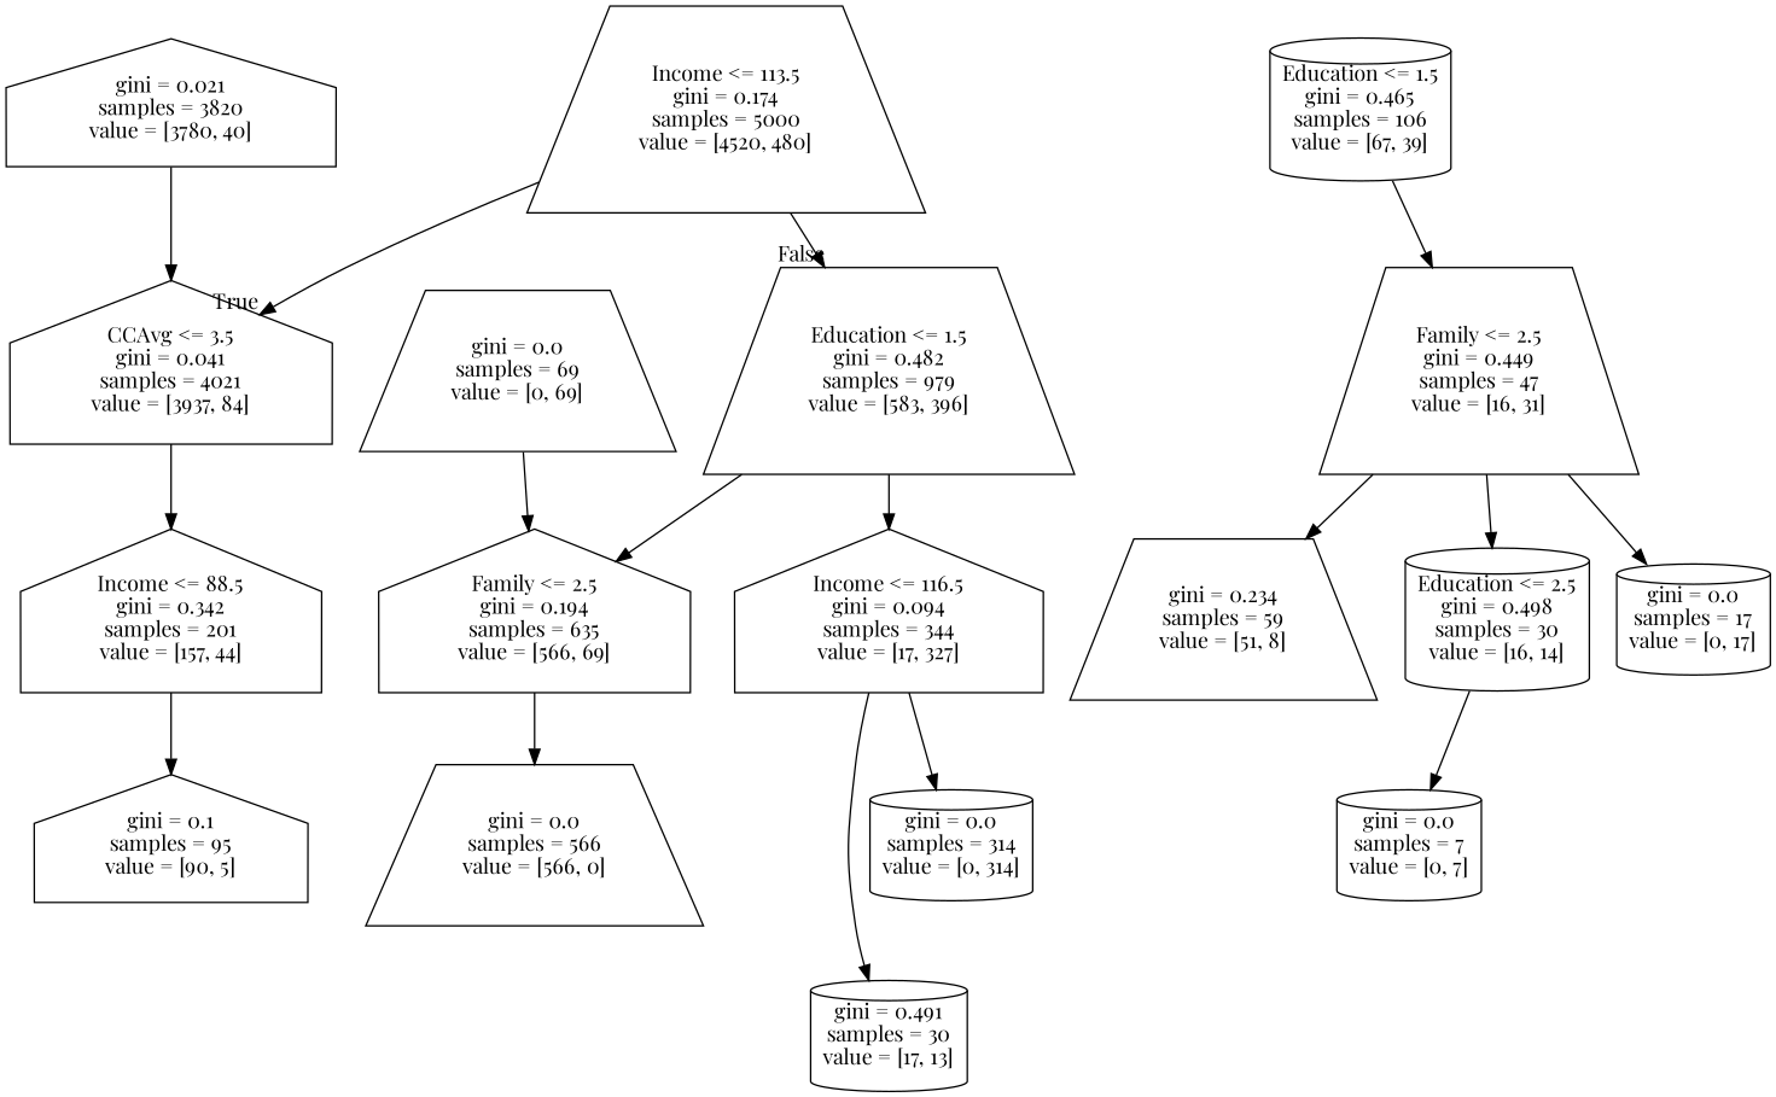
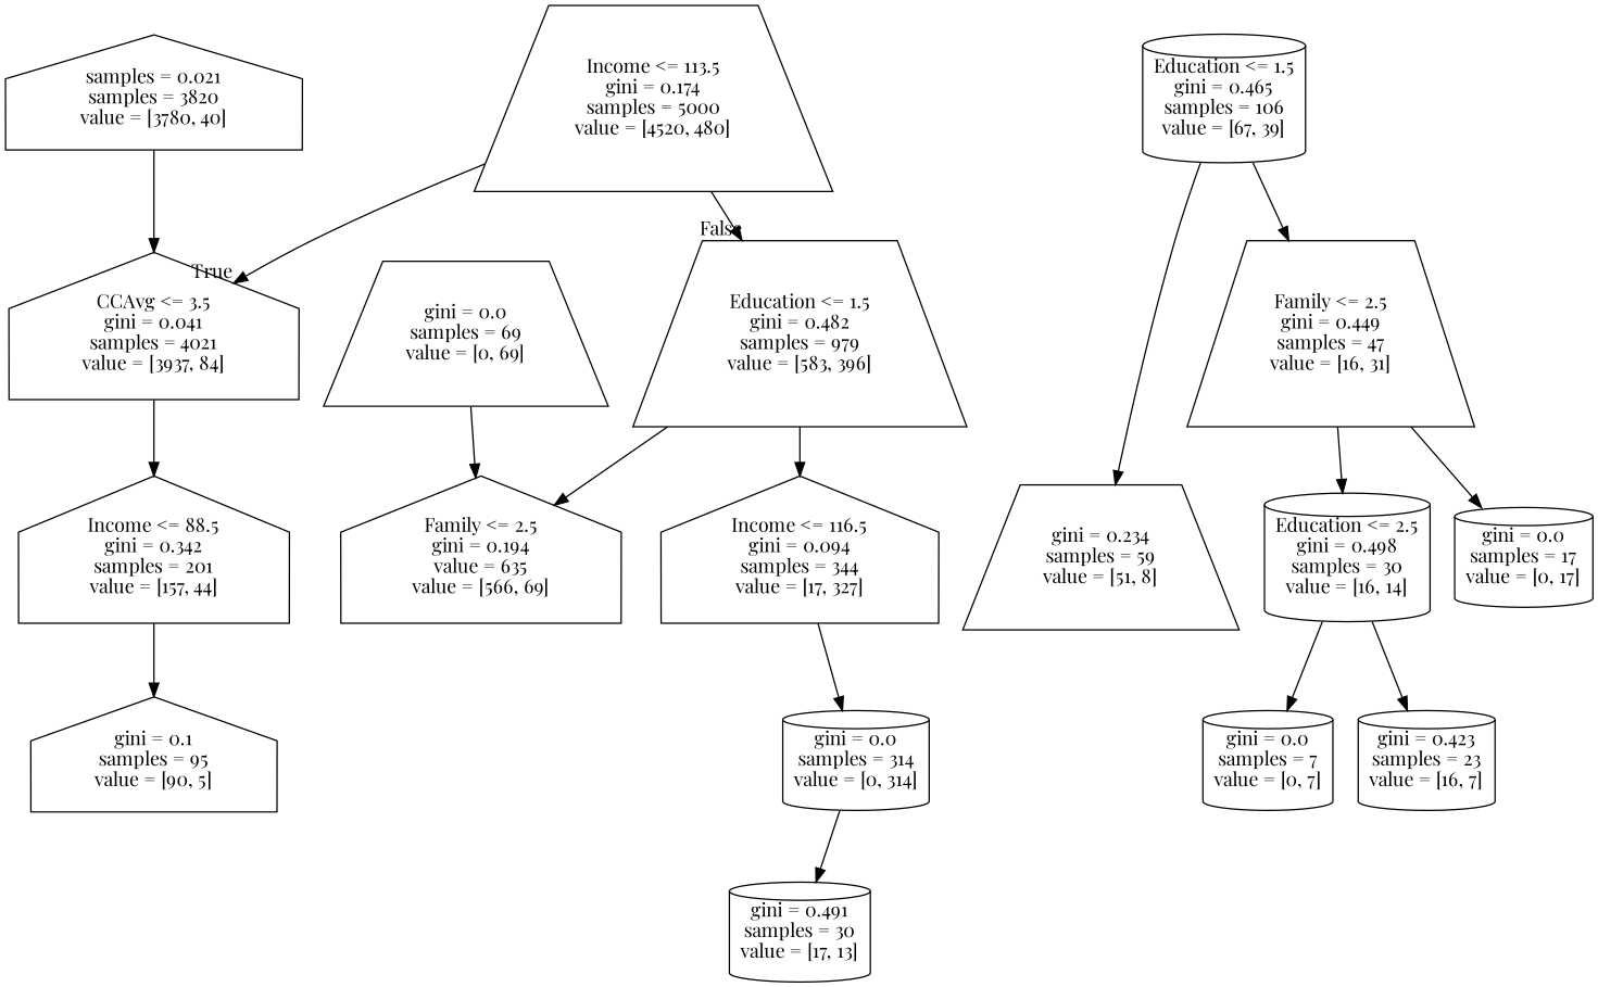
  digraph {
    fontname="Playfair Display"
    node [fontname="Playfair Display" shape=cylinder]
    edge [fontname="Playfair Display"]
    n1 [label="Income <= 113.5\ngini = 0.174\nsamples = 5000\nvalue = [4520, 480]" shape=trapezium]
    n2 [label="CCAvg <= 3.5\ngini = 0.041\nsamples = 4021\nvalue = [3937, 84]" shape=house]
    n3 [label="Education <= 1.5\ngini = 0.482\nsamples = 979\nvalue = [583, 396]" shape=trapezium]
    n4 [label="Income <= 88.5\ngini = 0.342\nsamples = 201\nvalue = [157, 44]" shape=house]
-   n5 [label="Family <= 2.5\ngini = 0.194\nsamples = 635\nvalue = [566, 69]" shape=house]
+   n5 [label="Family <= 2.5\ngini = 0.194\nvalue = 635\nvalue = [566, 69]" shape=house]
    n6 [label="Income <= 116.5\ngini = 0.094\nsamples = 344\nvalue = [17, 327]" shape=house]
-   n7 [label="gini = 0.021\nsamples = 3820\nvalue = [3780, 40]" shape=house]
+   n7 [label="samples = 0.021\nsamples = 3820\nvalue = [3780, 40]" shape=house]
    n8 [label="gini = 0.1\nsamples = 95\nvalue = [90, 5]" shape=house]
    n9 [label="Education <= 1.5\ngini = 0.465\nsamples = 106\nvalue = [67, 39]"]
    n10 [label="gini = 0.234\nsamples = 59\nvalue = [51, 8]" shape=trapezium]
    n11 [label="Family <= 2.5\ngini = 0.449\nsamples = 47\nvalue = [16, 31]" shape=trapezium]
    n12 [label="Education <= 2.5\ngini = 0.498\nsamples = 30\nvalue = [16, 14]"]
    n13 [label="gini = 0.0\nsamples = 17\nvalue = [0, 17]"]
    n14 [label="gini = 0.0\nsamples = 7\nvalue = [0, 7]"]
-   n16 [label="gini = 0.0\nsamples = 566\nvalue = [566, 0]" shape=trapezium]
+   n15 [label="gini = 0.423\nsamples = 23\nvalue = [16, 7]"]
    n17 [label="gini = 0.491\nsamples = 30\nvalue = [17, 13]"]
    n18 [label="gini = 0.0\nsamples = 314\nvalue = [0, 314]"]
    n19 [label="gini = 0.0\nsamples = 69\nvalue = [0, 69]" shape=trapezium]
    n1 -> n2 [headlabel=True labelangle=45 labeldistance=2.5]
    n1 -> n3 [headlabel=False labelangle=-45 labeldistance=2.5]
    n2 -> n4
    n3 -> n5
    n3 -> n6
    n4 -> n8
-   n5 -> n16
-   n6 -> n17
+   n18 -> n17
    n6 -> n18
    n7 -> n2
-   n11 -> n10
+   n9 -> n10
    n9 -> n11
    n11 -> n12
    n11 -> n13
    n12 -> n14
+   n12 -> n15
    n19 -> n5
  }
